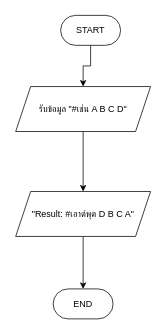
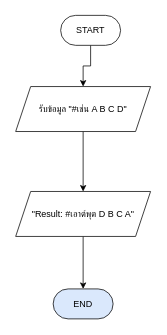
  <mxCell id="0" />
  <mxCell id="1" parent="0" />
  <mxCell id="2" value="" style="edgeStyle=orthogonalEdgeStyle;rounded=0;orthogonalLoop=1;jettySize=auto;html=1;" edge="1" parent="1" source="3" target="5"><mxGeometry relative="1" as="geometry" /></mxCell>
  <mxCell id="3" value="START" style="rounded=1;whiteSpace=wrap;html=1;arcSize=50;" vertex="1" parent="1"><mxGeometry x="80" y="20" width="80" height="40" as="geometry" /></mxCell>
  <mxCell id="4" value="" style="edgeStyle=orthogonalEdgeStyle;rounded=0;orthogonalLoop=1;jettySize=auto;html=1;" edge="1" parent="1" source="5" target="7"><mxGeometry relative="1" as="geometry" /></mxCell>
  <mxCell id="5" value="รับข้อมูล &quot;#เช่น A B C D&quot;" style="shape=parallelogram;perimeter=parallelogramPerimeter;whiteSpace=wrap;html=1;fixedSize=1;" vertex="1" parent="1"><mxGeometry x="20" y="115" width="180" height="60" as="geometry" /></mxCell>
  <mxCell id="6" value="" style="edgeStyle=orthogonalEdgeStyle;rounded=0;orthogonalLoop=1;jettySize=auto;html=1;" edge="1" parent="1" source="7" target="8"><mxGeometry relative="1" as="geometry" /></mxCell>
  <mxCell id="7" value="&quot;Result: #เอาต์พุต D B C A&quot;" style="shape=parallelogram;perimeter=parallelogramPerimeter;whiteSpace=wrap;html=1;fixedSize=1;" vertex="1" parent="1"><mxGeometry x="20" y="255" width="180" height="60" as="geometry" /></mxCell>
- <mxCell id="8" value="END" style="rounded=1;whiteSpace=wrap;html=1;arcSize=50;" vertex="1" parent="1"><mxGeometry x="70" y="385" width="80" height="40" as="geometry" /></mxCell>
+ <mxCell id="8" value="END" style="rounded=1;whiteSpace=wrap;html=1;arcSize=50;fillColor=#dae8fc;" vertex="1" parent="1"><mxGeometry x="70" y="385" width="80" height="40" as="geometry" /></mxCell>
